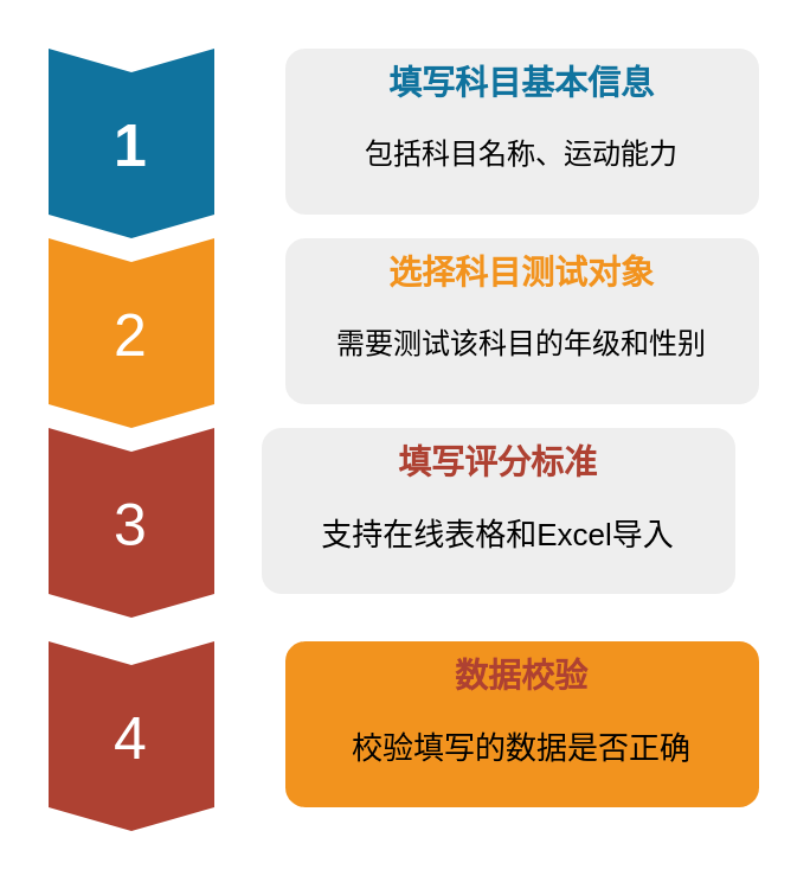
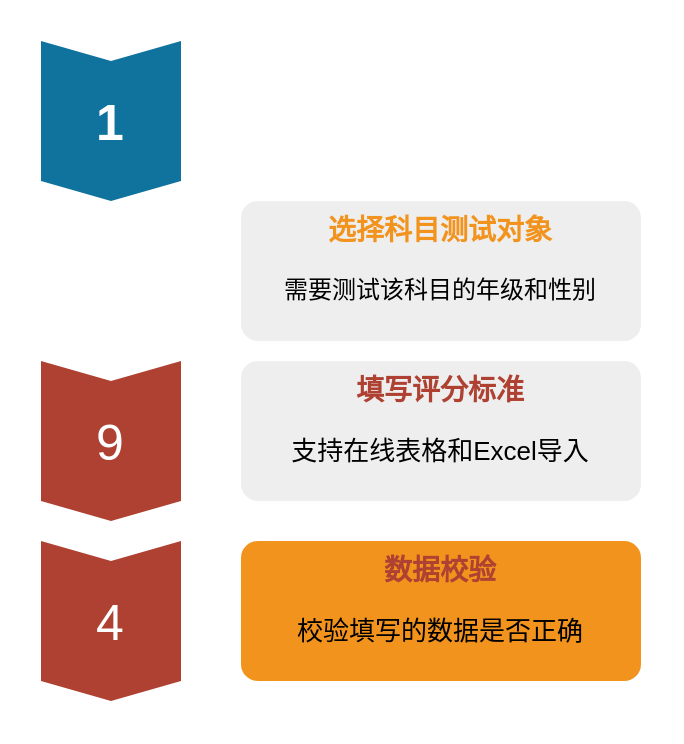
  <mxCell id="0" />
  <mxCell id="1" parent="0" />
  <mxCell id="2" value="&lt;font style=&quot;font-size: 25px&quot; color=&quot;#ffffff&quot;&gt;&lt;b&gt;1&lt;/b&gt;&lt;/font&gt;" style="shape=step;perimeter=stepPerimeter;whiteSpace=wrap;html=1;fixedSize=1;size=10;direction=south;fillColor=#10739E;strokeColor=none;rounded=0;" parent="1" vertex="1"><mxGeometry x="20" y="20" width="70" height="80" as="geometry" /></mxCell>
- <mxCell id="3" value="&lt;font style=&quot;font-size: 25px&quot; color=&quot;#ffffff&quot;&gt;2&lt;/font&gt;" style="shape=step;perimeter=stepPerimeter;whiteSpace=wrap;html=1;fixedSize=1;size=10;direction=south;fillColor=#F2931E;strokeColor=none;rounded=0;" parent="1" vertex="1"><mxGeometry x="20" y="100" width="70" height="80" as="geometry" /></mxCell>
- <mxCell id="4" value="&lt;span style=&quot;font-size: 25px ; background-color: rgb(174 , 65 , 50)&quot;&gt;&lt;font color=&quot;#ffffff&quot;&gt;3&lt;/font&gt;&lt;/span&gt;" style="shape=step;perimeter=stepPerimeter;whiteSpace=wrap;html=1;fixedSize=1;size=10;direction=south;fillColor=#AE4132;strokeColor=none;rounded=0;" parent="1" vertex="1"><mxGeometry x="20" y="180" width="70" height="80" as="geometry" /></mxCell>
- <mxCell id="5" value="&lt;font&gt;&lt;font color=&quot;#10739e&quot; size=&quot;1&quot;&gt;&lt;b style=&quot;font-size: 14px&quot;&gt;填写科目基本信息&lt;/b&gt;&lt;/font&gt;&lt;br&gt;&lt;br&gt;包括科目名称、运动能力&lt;br&gt;&lt;/font&gt;" style="rounded=1;strokeColor=none;fillColor=#EEEEEE;align=center;arcSize=12;verticalAlign=top;whiteSpace=wrap;html=1;fontSize=12;" parent="1" vertex="1"><mxGeometry x="120" y="20" width="200" height="70" as="geometry" /></mxCell>
+ <mxCell id="4" value="&lt;span style=&quot;font-size: 25px ; background-color: rgb(174 , 65 , 50)&quot;&gt;&lt;font color=&quot;#ffffff&quot;&gt;9&lt;/font&gt;&lt;/span&gt;" style="shape=step;perimeter=stepPerimeter;whiteSpace=wrap;html=1;fixedSize=1;size=10;direction=south;fillColor=#AE4132;strokeColor=none;rounded=0;" parent="1" vertex="1"><mxGeometry x="20" y="180" width="70" height="80" as="geometry" /></mxCell>
  <mxCell id="6" value="&lt;font&gt;&lt;font color=&quot;#f2931e&quot;&gt;&lt;span style=&quot;font-size: 14px&quot;&gt;&lt;b&gt;选择科目测试对象&lt;/b&gt;&lt;/span&gt;&lt;/font&gt;&lt;br&gt;&lt;br&gt;需要测试该科目的年级和性别&lt;br&gt;&lt;/font&gt;" style="rounded=1;strokeColor=none;fillColor=#EEEEEE;align=center;arcSize=12;verticalAlign=top;whiteSpace=wrap;html=1;fontSize=12;" parent="1" vertex="1"><mxGeometry x="120" y="100" width="200" height="70" as="geometry" /></mxCell>
- <mxCell id="7" value="&lt;font&gt;&lt;font color=&quot;#ae4132&quot;&gt;&lt;span style=&quot;font-size: 14px&quot;&gt;&lt;b&gt;填写评分标准&lt;/b&gt;&lt;/span&gt;&lt;/font&gt;&lt;br&gt;&lt;br&gt;&lt;span style=&quot;font-size: 13px&quot;&gt;支持在线表格和Excel导入&lt;/span&gt;&lt;br&gt;&lt;/font&gt;" style="rounded=1;strokeColor=none;fillColor=#EEEEEE;align=center;arcSize=12;verticalAlign=top;whiteSpace=wrap;html=1;fontSize=12;" parent="1" vertex="1"><mxGeometry x="110" y="180" width="200" height="70" as="geometry" /></mxCell>
+ <mxCell id="7" value="&lt;font&gt;&lt;font color=&quot;#ae4132&quot;&gt;&lt;span style=&quot;font-size: 14px&quot;&gt;&lt;b&gt;填写评分标准&lt;/b&gt;&lt;/span&gt;&lt;/font&gt;&lt;br&gt;&lt;br&gt;&lt;span style=&quot;font-size: 13px&quot;&gt;支持在线表格和Excel导入&lt;/span&gt;&lt;br&gt;&lt;/font&gt;" style="rounded=1;strokeColor=none;fillColor=#EEEEEE;align=center;arcSize=12;verticalAlign=top;whiteSpace=wrap;html=1;fontSize=12;" parent="1" vertex="1"><mxGeometry x="120" y="180" width="200" height="70" as="geometry" /></mxCell>
  <mxCell id="8" value="&lt;span style=&quot;font-size: 25px ; background-color: rgb(174 , 65 , 50)&quot;&gt;&lt;font color=&quot;#ffffff&quot;&gt;4&lt;/font&gt;&lt;/span&gt;" style="shape=step;perimeter=stepPerimeter;whiteSpace=wrap;html=1;fixedSize=1;size=10;direction=south;fillColor=#AE4132;strokeColor=none;rounded=0;" vertex="1" parent="1"><mxGeometry x="20" y="270" width="70" height="80" as="geometry" /></mxCell>
  <mxCell id="9" value="&lt;font&gt;&lt;font color=&quot;#ae4132&quot; size=&quot;1&quot;&gt;&lt;b style=&quot;font-size: 14px&quot;&gt;数据校验&lt;/b&gt;&lt;/font&gt;&lt;br&gt;&lt;br&gt;&lt;font style=&quot;font-size: 13px&quot;&gt;校验填写的数据是否正确&lt;/font&gt;&lt;br&gt;&lt;/font&gt;" style="rounded=1;strokeColor=none;fillColor=#f2931e;align=center;arcSize=12;verticalAlign=top;whiteSpace=wrap;html=1;fontSize=12;" vertex="1" parent="1"><mxGeometry x="120" y="270" width="200" height="70" as="geometry" /></mxCell>
